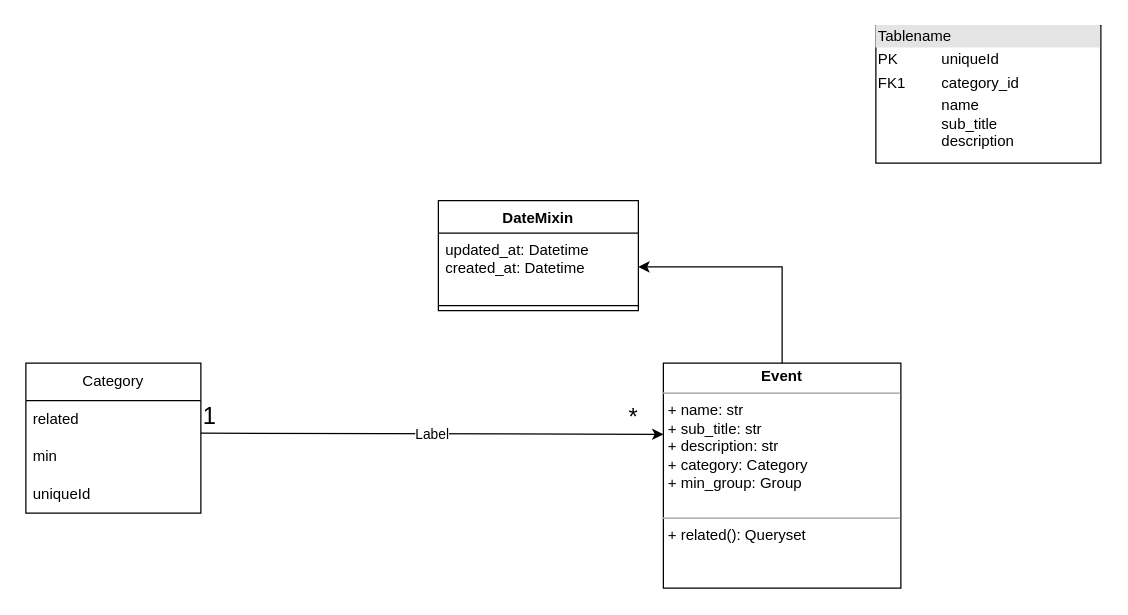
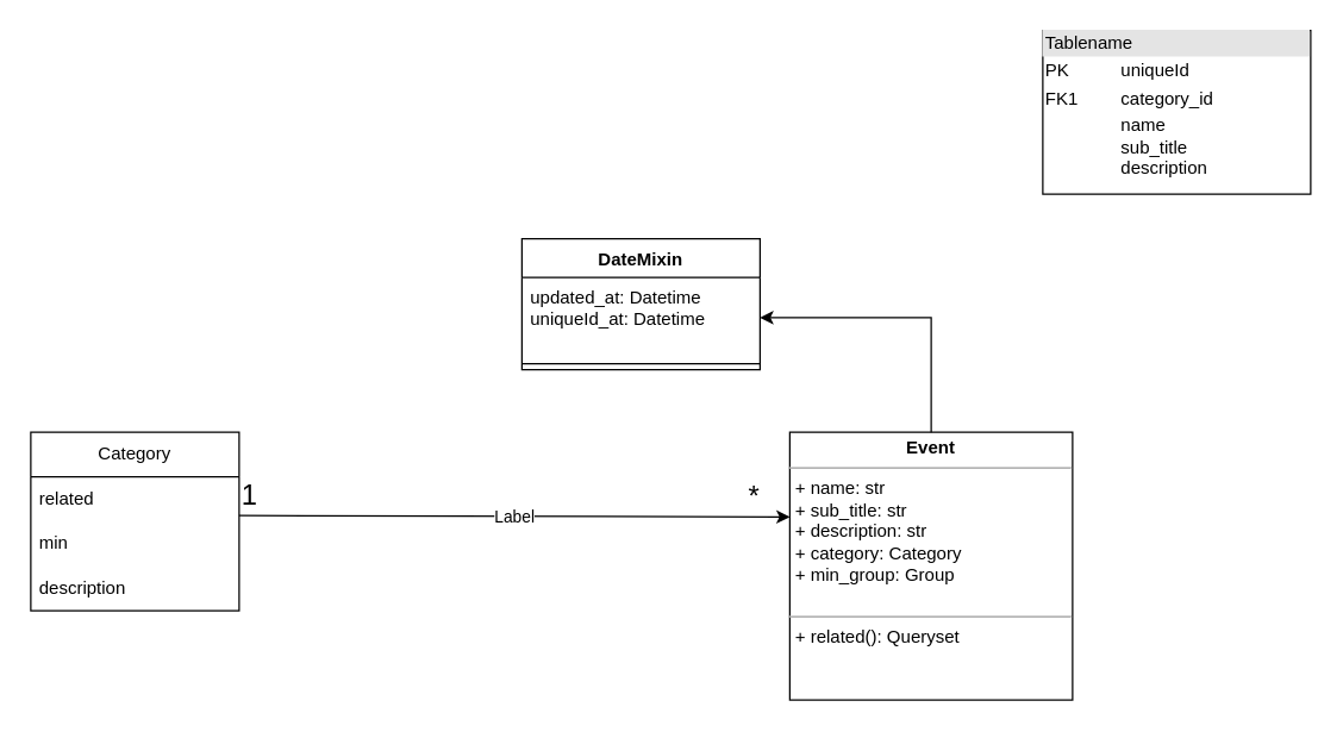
  <mxCell id="0" />
  <mxCell id="1" parent="0" />
  <mxCell id="2" value="Category" style="swimlane;fontStyle=0;childLayout=stackLayout;horizontal=1;startSize=30;horizontalStack=0;resizeParent=1;resizeParentMax=0;resizeLast=0;collapsible=1;marginBottom=0;whiteSpace=wrap;html=1;" vertex="1" parent="1"><mxGeometry x="20" y="290" width="140" height="120" as="geometry" /></mxCell>
  <mxCell id="3" value="related" style="text;strokeColor=none;fillColor=none;align=left;verticalAlign=middle;spacingLeft=4;spacingRight=4;overflow=hidden;points=[[0,0.5],[1,0.5]];portConstraint=eastwest;rotatable=0;whiteSpace=wrap;html=1;" vertex="1" parent="2"><mxGeometry y="30" width="140" height="30" as="geometry" /></mxCell>
  <mxCell id="4" value="min" style="text;strokeColor=none;fillColor=none;align=left;verticalAlign=middle;spacingLeft=4;spacingRight=4;overflow=hidden;points=[[0,0.5],[1,0.5]];portConstraint=eastwest;rotatable=0;whiteSpace=wrap;html=1;" vertex="1" parent="2"><mxGeometry y="60" width="140" height="30" as="geometry" /></mxCell>
- <mxCell id="5" value="uniqueId" style="text;strokeColor=none;fillColor=none;align=left;verticalAlign=middle;spacingLeft=4;spacingRight=4;overflow=hidden;points=[[0,0.5],[1,0.5]];portConstraint=eastwest;rotatable=0;whiteSpace=wrap;html=1;" vertex="1" parent="2"><mxGeometry y="90" width="140" height="30" as="geometry" /></mxCell>
+ <mxCell id="5" value="description" style="text;strokeColor=none;fillColor=none;align=left;verticalAlign=middle;spacingLeft=4;spacingRight=4;overflow=hidden;points=[[0,0.5],[1,0.5]];portConstraint=eastwest;rotatable=0;whiteSpace=wrap;html=1;" vertex="1" parent="2"><mxGeometry y="90" width="140" height="30" as="geometry" /></mxCell>
  <mxCell id="6" value="&lt;p style=&quot;margin:0px;margin-top:4px;text-align:center;&quot;&gt;&lt;b&gt;Event&lt;/b&gt;&lt;br&gt;&lt;/p&gt;&lt;hr size=&quot;1&quot;&gt;&lt;p style=&quot;margin:0px;margin-left:4px;&quot;&gt;+ name: str&lt;br&gt;+ sub_title: str&lt;/p&gt;&lt;p style=&quot;margin:0px;margin-left:4px;&quot;&gt;+ description: str&lt;/p&gt;&lt;p style=&quot;margin:0px;margin-left:4px;&quot;&gt;+ category: Category&lt;/p&gt;&lt;p style=&quot;margin:0px;margin-left:4px;&quot;&gt;+ min_group: Group&lt;br&gt;&lt;/p&gt;&lt;p style=&quot;margin:0px;margin-left:4px;&quot;&gt;&lt;br&gt;&lt;/p&gt;&lt;hr size=&quot;1&quot;&gt;&lt;p style=&quot;margin:0px;margin-left:4px;&quot;&gt;+ related(): Queryset&lt;br&gt;&lt;br&gt;&lt;/p&gt;" style="verticalAlign=top;align=left;overflow=fill;fontSize=12;fontFamily=Helvetica;html=1;" vertex="1" parent="1"><mxGeometry x="530" y="290" width="190" height="180" as="geometry" /></mxCell>
  <mxCell id="7" value="&lt;div style=&quot;box-sizing:border-box;width:100%;background:#e4e4e4;padding:2px;&quot;&gt;Tablename&lt;/div&gt;&lt;table style=&quot;width:100%;font-size:1em;&quot; cellspacing=&quot;0&quot; cellpadding=&quot;2&quot;&gt;&lt;tbody&gt;&lt;tr&gt;&lt;td&gt;PK&lt;/td&gt;&lt;td&gt;uniqueId&lt;/td&gt;&lt;/tr&gt;&lt;tr&gt;&lt;td&gt;FK1&lt;/td&gt;&lt;td&gt;category_id&lt;br&gt;&lt;/td&gt;&lt;/tr&gt;&lt;tr&gt;&lt;td&gt;&lt;/td&gt;&lt;td&gt;name&lt;br&gt;sub_title&lt;br&gt;description&lt;br&gt;&lt;/td&gt;&lt;/tr&gt;&lt;/tbody&gt;&lt;/table&gt;" style="verticalAlign=top;align=left;overflow=fill;html=1;" vertex="1" parent="1"><mxGeometry x="700" y="20" width="180" height="110" as="geometry" /></mxCell>
  <mxCell id="8" value="DateMixin" style="swimlane;fontStyle=1;align=center;verticalAlign=top;childLayout=stackLayout;horizontal=1;startSize=26;horizontalStack=0;resizeParent=1;resizeParentMax=0;resizeLast=0;collapsible=1;marginBottom=0;" vertex="1" parent="1"><mxGeometry x="350" y="160" width="160" height="88" as="geometry" /></mxCell>
- <mxCell id="9" value="updated_at: Datetime&#10;created_at: Datetime&#10;" style="text;strokeColor=none;fillColor=none;align=left;verticalAlign=top;spacingLeft=4;spacingRight=4;overflow=hidden;rotatable=0;points=[[0,0.5],[1,0.5]];portConstraint=eastwest;" vertex="1" parent="8"><mxGeometry y="26" width="160" height="54" as="geometry" /></mxCell>
+ <mxCell id="9" value="updated_at: Datetime&#10;uniqueId_at: Datetime&#10;" style="text;strokeColor=none;fillColor=none;align=left;verticalAlign=top;spacingLeft=4;spacingRight=4;overflow=hidden;rotatable=0;points=[[0,0.5],[1,0.5]];portConstraint=eastwest;" vertex="1" parent="8"><mxGeometry y="26" width="160" height="54" as="geometry" /></mxCell>
  <mxCell id="10" value="" style="line;strokeWidth=1;fillColor=none;align=left;verticalAlign=middle;spacingTop=-1;spacingLeft=3;spacingRight=3;rotatable=0;labelPosition=right;points=[];portConstraint=eastwest;strokeColor=inherit;" vertex="1" parent="8"><mxGeometry y="80" width="160" height="8" as="geometry" /></mxCell>
  <mxCell id="11" style="edgeStyle=orthogonalEdgeStyle;rounded=0;orthogonalLoop=1;jettySize=auto;html=1;exitX=1;exitY=0.5;exitDx=0;exitDy=0;strokeColor=default;endArrow=none;endFill=0;startArrow=classic;startFill=1;" edge="1" parent="1" source="9" target="6"><mxGeometry relative="1" as="geometry" /></mxCell>
  <mxCell id="12" value="" style="endArrow=classic;html=1;rounded=0;strokeColor=default;entryX=0;entryY=0.561;entryDx=0;entryDy=0;entryPerimeter=0;" edge="1" parent="1"><mxGeometry relative="1" as="geometry"><mxPoint x="160" y="346" as="sourcePoint" /><mxPoint x="530" y="346.98" as="targetPoint" /></mxGeometry></mxCell>
  <mxCell id="13" value="Label" style="edgeLabel;resizable=0;html=1;align=center;verticalAlign=middle;" connectable="0" vertex="1" parent="12"><mxGeometry relative="1" as="geometry" /></mxCell>
  <mxCell id="14" value="1" style="edgeLabel;resizable=0;html=1;align=left;verticalAlign=bottom;fontSize=19;" connectable="0" vertex="1" parent="12"><mxGeometry x="-1" relative="1" as="geometry" /></mxCell>
  <mxCell id="15" value="*" style="edgeLabel;resizable=0;html=1;align=right;verticalAlign=bottom;fontSize=19;" connectable="0" vertex="1" parent="12"><mxGeometry x="1" relative="1" as="geometry"><mxPoint x="-20" as="offset" /></mxGeometry></mxCell>
